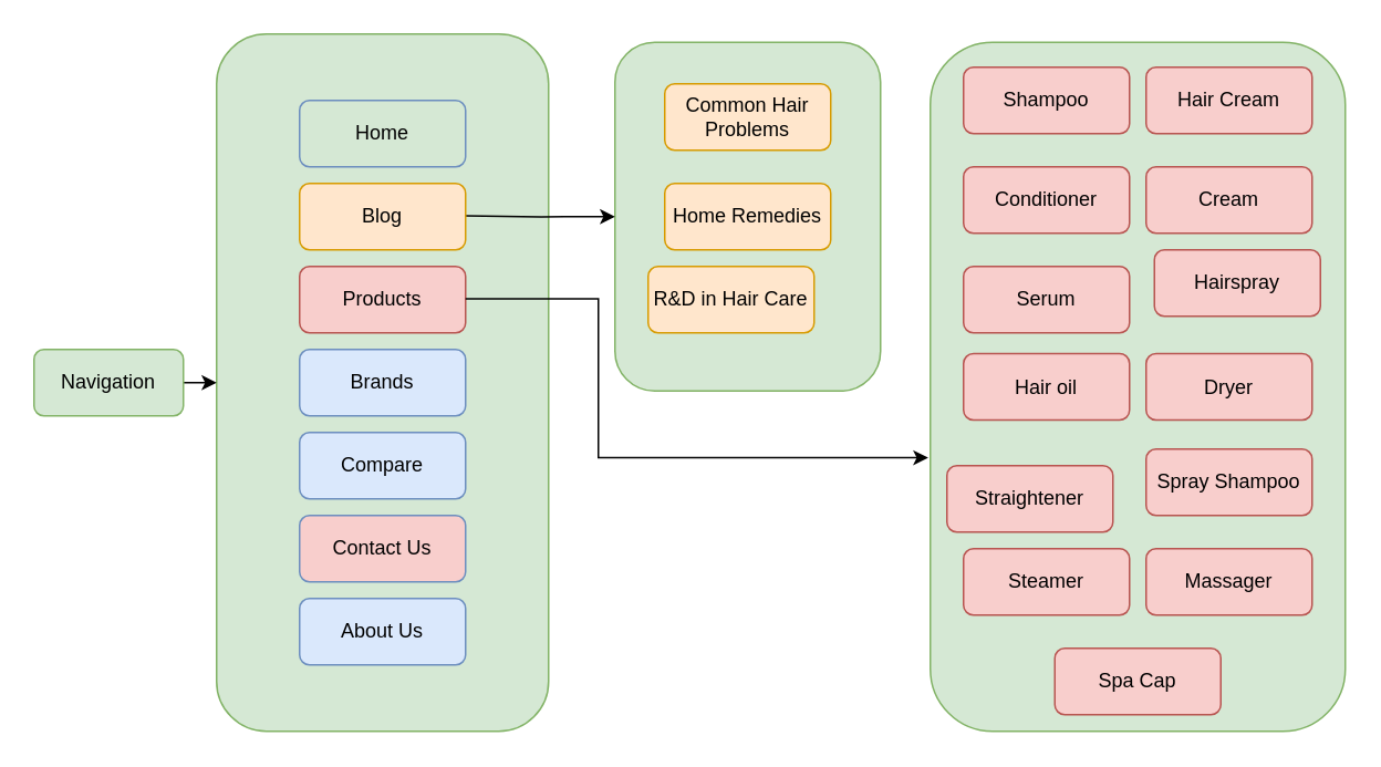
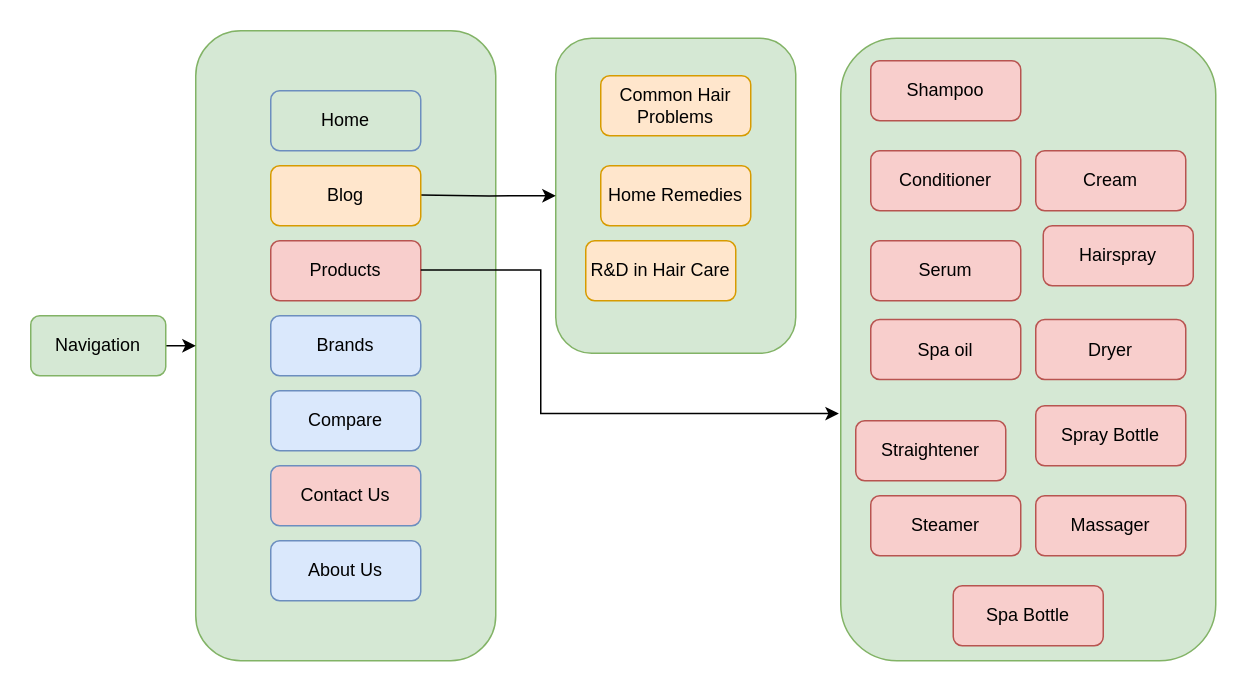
  <mxCell id="0" />
  <mxCell id="1" parent="0" />
  <mxCell id="2" value="" style="rounded=1;whiteSpace=wrap;html=1;fillColor=#d5e8d4;strokeColor=#82b366;" vertex="1" parent="1"><mxGeometry x="370" y="25" width="160" height="210" as="geometry" /></mxCell>
  <mxCell id="3" value="" style="rounded=1;whiteSpace=wrap;html=1;fillColor=#d5e8d4;strokeColor=#82b366;" parent="1" vertex="1"><mxGeometry x="130" y="20" width="200" height="420" as="geometry" /></mxCell>
  <mxCell id="4" value="&lt;div&gt;Home&lt;/div&gt;" style="rounded=1;whiteSpace=wrap;html=1;fillColor=#d5e8d4;strokeColor=#6c8ebf;" parent="1" vertex="1"><mxGeometry x="180" y="60" width="100" height="40" as="geometry" /></mxCell>
  <mxCell id="5" value="Common Hair Problems" style="rounded=1;whiteSpace=wrap;html=1;fillColor=#ffe6cc;strokeColor=#d79b00;" parent="1" vertex="1"><mxGeometry x="400" y="50" width="100" height="40" as="geometry" /></mxCell>
  <mxCell id="6" value="Products" style="rounded=1;whiteSpace=wrap;html=1;fillColor=#f8cecc;strokeColor=#b85450;" parent="1" vertex="1"><mxGeometry x="180" y="160" width="100" height="40" as="geometry" /></mxCell>
  <mxCell id="7" value="Compare" style="rounded=1;whiteSpace=wrap;html=1;fillColor=#dae8fc;strokeColor=#6c8ebf;" parent="1" vertex="1"><mxGeometry x="180" y="260" width="100" height="40" as="geometry" /></mxCell>
  <mxCell id="8" value="&lt;div&gt;Contact Us&lt;/div&gt;" style="rounded=1;whiteSpace=wrap;html=1;fillColor=#f8cecc;strokeColor=#6c8ebf;" parent="1" vertex="1"><mxGeometry x="180" y="310" width="100" height="40" as="geometry" /></mxCell>
  <mxCell id="9" value="About Us" style="rounded=1;whiteSpace=wrap;html=1;fillColor=#dae8fc;strokeColor=#6c8ebf;" parent="1" vertex="1"><mxGeometry x="180" y="360" width="100" height="40" as="geometry" /></mxCell>
  <mxCell id="10" style="edgeStyle=orthogonalEdgeStyle;rounded=0;orthogonalLoop=1;jettySize=auto;html=1;exitX=1;exitY=0.5;exitDx=0;exitDy=0;entryX=0;entryY=0.5;entryDx=0;entryDy=0;" parent="1" source="11" target="3" edge="1"><mxGeometry relative="1" as="geometry" /></mxCell>
  <mxCell id="11" value="Navigation" style="rounded=1;whiteSpace=wrap;html=1;fillColor=#d5e8d4;strokeColor=#82b366;" parent="1" vertex="1"><mxGeometry x="20" y="210" width="90" height="40" as="geometry" /></mxCell>
  <mxCell id="12" value="Brands" style="rounded=1;whiteSpace=wrap;html=1;fillColor=#dae8fc;strokeColor=#6c8ebf;" vertex="1" parent="1"><mxGeometry x="180" y="210" width="100" height="40" as="geometry" /></mxCell>
  <mxCell id="13" style="edgeStyle=orthogonalEdgeStyle;rounded=0;orthogonalLoop=1;jettySize=auto;html=1;exitX=1;exitY=0.5;exitDx=0;exitDy=0;" edge="1" parent="1" target="2"><mxGeometry relative="1" as="geometry"><mxPoint x="280" y="129.55" as="sourcePoint" /><mxPoint x="360" y="129.55" as="targetPoint" /></mxGeometry></mxCell>
  <mxCell id="14" value="Blog" style="rounded=1;whiteSpace=wrap;html=1;fillColor=#ffe6cc;strokeColor=#d79b00;" vertex="1" parent="1"><mxGeometry x="180" y="110" width="100" height="40" as="geometry" /></mxCell>
  <mxCell id="15" value="R&amp;amp;D in Hair Care" style="rounded=1;whiteSpace=wrap;html=1;fillColor=#ffe6cc;strokeColor=#d79b00;" vertex="1" parent="1"><mxGeometry x="390" y="160" width="100" height="40" as="geometry" /></mxCell>
  <mxCell id="16" value="Home Remedies" style="rounded=1;whiteSpace=wrap;html=1;fillColor=#ffe6cc;strokeColor=#d79b00;" vertex="1" parent="1"><mxGeometry x="400" y="110" width="100" height="40" as="geometry" /></mxCell>
  <mxCell id="17" value="" style="rounded=1;whiteSpace=wrap;html=1;fillColor=#d5e8d4;strokeColor=#82b366;" vertex="1" parent="1"><mxGeometry x="560" y="25" width="250" height="415" as="geometry" /></mxCell>
- <mxCell id="18" value="Hair Cream" style="rounded=1;whiteSpace=wrap;html=1;fillColor=#f8cecc;strokeColor=#b85450;" vertex="1" parent="1"><mxGeometry x="690" y="40" width="100" height="40" as="geometry" /></mxCell>
  <mxCell id="19" value="&lt;div&gt;Shampoo&lt;/div&gt;" style="rounded=1;whiteSpace=wrap;html=1;fillColor=#f8cecc;strokeColor=#b85450;" vertex="1" parent="1"><mxGeometry x="580" y="40" width="100" height="40" as="geometry" /></mxCell>
  <mxCell id="20" value="Cream" style="rounded=1;whiteSpace=wrap;html=1;fillColor=#f8cecc;strokeColor=#b85450;" vertex="1" parent="1"><mxGeometry x="690" y="100" width="100" height="40" as="geometry" /></mxCell>
  <mxCell id="21" value="Conditioner" style="rounded=1;whiteSpace=wrap;html=1;fillColor=#f8cecc;strokeColor=#b85450;" vertex="1" parent="1"><mxGeometry x="580" y="100" width="100" height="40" as="geometry" /></mxCell>
  <mxCell id="22" value="Serum" style="rounded=1;whiteSpace=wrap;html=1;fillColor=#f8cecc;strokeColor=#b85450;" vertex="1" parent="1"><mxGeometry x="580" y="160" width="100" height="40" as="geometry" /></mxCell>
  <mxCell id="23" value="&lt;div&gt;Hairspray&lt;/div&gt;" style="rounded=1;whiteSpace=wrap;html=1;fillColor=#f8cecc;strokeColor=#b85450;" vertex="1" parent="1"><mxGeometry x="695" y="150" width="100" height="40" as="geometry" /></mxCell>
- <mxCell id="24" value="Hair oil" style="rounded=1;whiteSpace=wrap;html=1;fillColor=#f8cecc;strokeColor=#b85450;" vertex="1" parent="1"><mxGeometry x="580" y="212.5" width="100" height="40" as="geometry" /></mxCell>
+ <mxCell id="24" value="Spa oil" style="rounded=1;whiteSpace=wrap;html=1;fillColor=#f8cecc;strokeColor=#b85450;" vertex="1" parent="1"><mxGeometry x="580" y="212.5" width="100" height="40" as="geometry" /></mxCell>
  <mxCell id="25" value="Dryer" style="rounded=1;whiteSpace=wrap;html=1;fillColor=#f8cecc;strokeColor=#b85450;" vertex="1" parent="1"><mxGeometry x="690" y="212.5" width="100" height="40" as="geometry" /></mxCell>
  <mxCell id="26" value="Straightener" style="rounded=1;whiteSpace=wrap;html=1;fillColor=#f8cecc;strokeColor=#b85450;" vertex="1" parent="1"><mxGeometry x="570" y="280" width="100" height="40" as="geometry" /></mxCell>
  <mxCell id="27" value="Massager" style="rounded=1;whiteSpace=wrap;html=1;fillColor=#f8cecc;strokeColor=#b85450;" vertex="1" parent="1"><mxGeometry x="690" y="330" width="100" height="40" as="geometry" /></mxCell>
- <mxCell id="28" value="Spray Shampoo" style="rounded=1;whiteSpace=wrap;html=1;fillColor=#f8cecc;strokeColor=#b85450;" vertex="1" parent="1"><mxGeometry x="690" y="270" width="100" height="40" as="geometry" /></mxCell>
+ <mxCell id="28" value="Spray Bottle" style="rounded=1;whiteSpace=wrap;html=1;fillColor=#f8cecc;strokeColor=#b85450;" vertex="1" parent="1"><mxGeometry x="690" y="270" width="100" height="40" as="geometry" /></mxCell>
  <mxCell id="29" value="Steamer" style="rounded=1;whiteSpace=wrap;html=1;fillColor=#f8cecc;strokeColor=#b85450;" vertex="1" parent="1"><mxGeometry x="580" y="330" width="100" height="40" as="geometry" /></mxCell>
- <mxCell id="30" value="Spa Cap" style="rounded=1;whiteSpace=wrap;html=1;fillColor=#f8cecc;strokeColor=#b85450;" vertex="1" parent="1"><mxGeometry x="635" y="390" width="100" height="40" as="geometry" /></mxCell>
+ <mxCell id="30" value="Spa Bottle" style="rounded=1;whiteSpace=wrap;html=1;fillColor=#f8cecc;strokeColor=#b85450;" vertex="1" parent="1"><mxGeometry x="635" y="390" width="100" height="40" as="geometry" /></mxCell>
  <mxCell id="31" style="edgeStyle=orthogonalEdgeStyle;rounded=0;orthogonalLoop=1;jettySize=auto;html=1;exitX=1;exitY=0.5;exitDx=0;exitDy=0;entryX=-0.005;entryY=0.603;entryDx=0;entryDy=0;entryPerimeter=0;" edge="1" parent="1" target="17"><mxGeometry relative="1" as="geometry"><mxPoint x="280" y="179.5" as="sourcePoint" /><mxPoint x="370" y="179.95" as="targetPoint" /><Array as="points"><mxPoint x="360" y="180" /><mxPoint x="360" y="275" /></Array></mxGeometry></mxCell>
